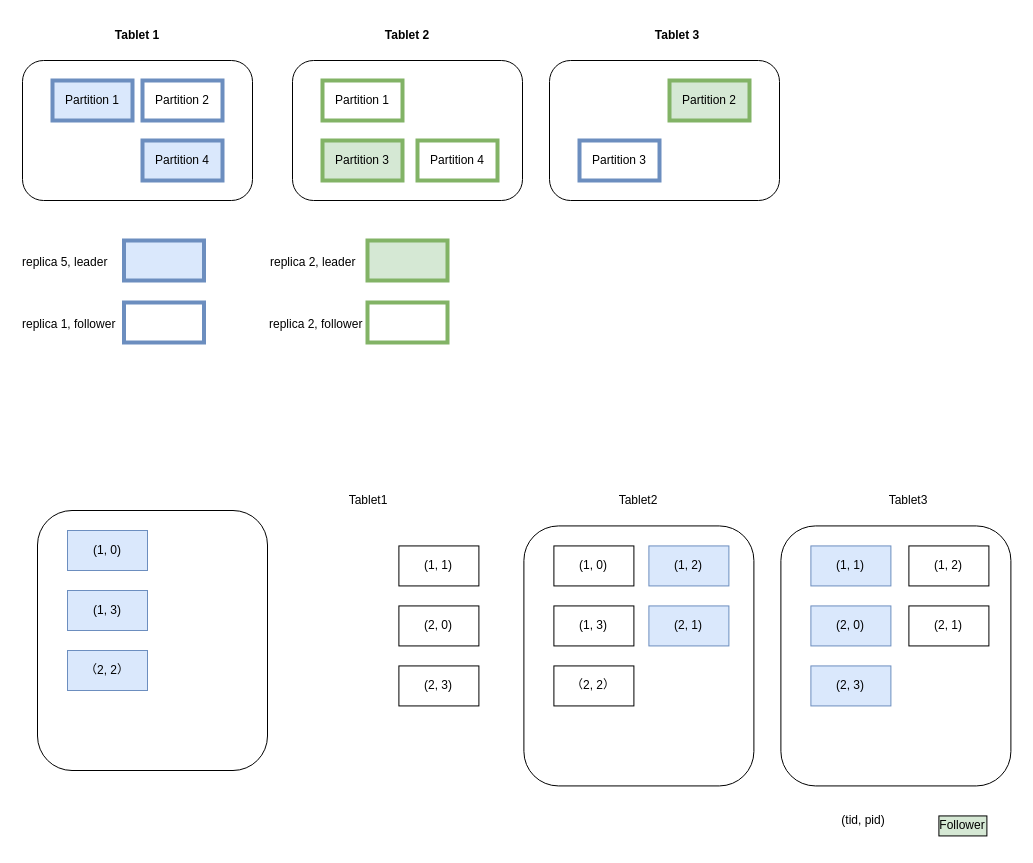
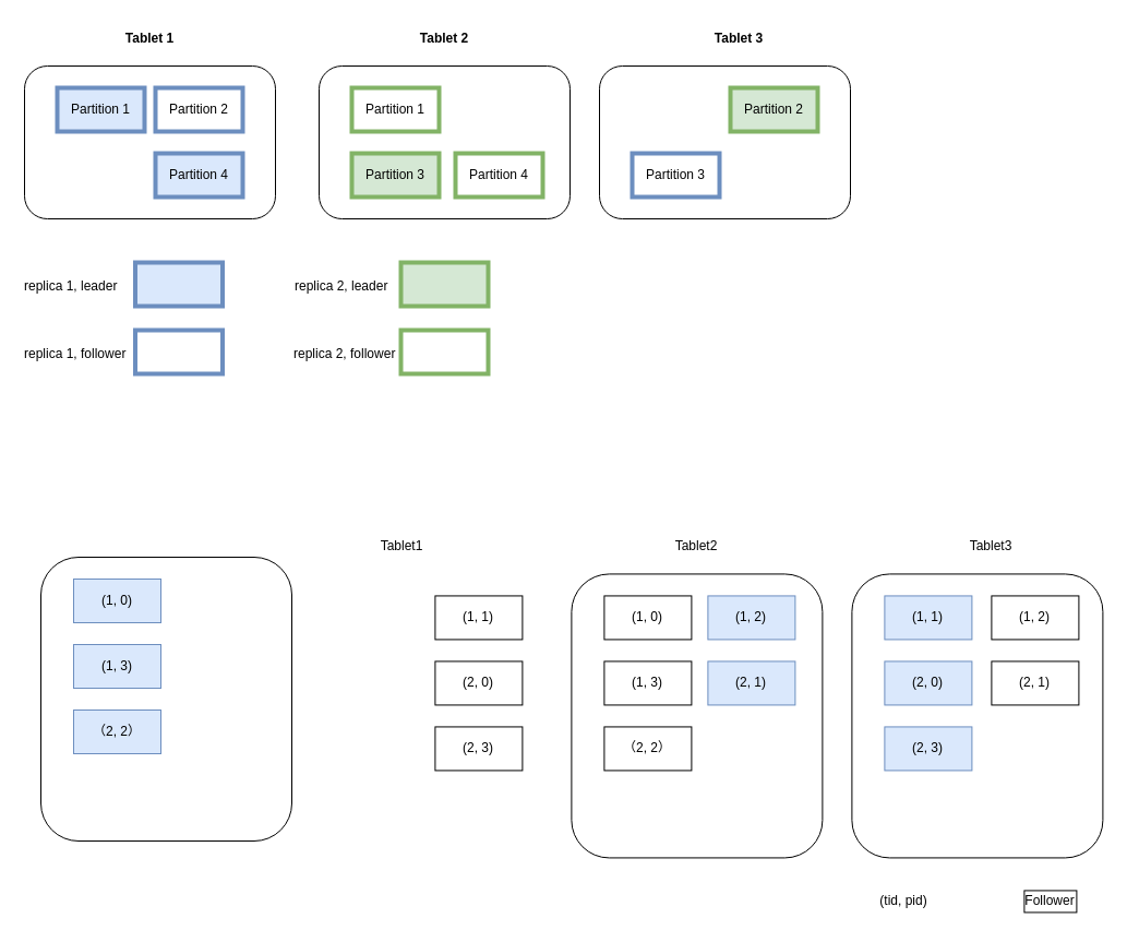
  <mxCell id="0" />
  <mxCell id="1" parent="0" />
  <mxCell id="2" value="" style="rounded=1;whiteSpace=wrap;html=1;" parent="1" vertex="1"><mxGeometry x="22" y="60" width="230" height="140" as="geometry" /></mxCell>
  <mxCell id="3" value="Partition 1" style="rounded=0;whiteSpace=wrap;html=1;fillColor=#dae8fc;strokeColor=#6c8ebf;strokeWidth=4;" parent="1" vertex="1"><mxGeometry x="52" y="80" width="80" height="40" as="geometry" /></mxCell>
  <mxCell id="4" value="Partition 2" style="rounded=0;whiteSpace=wrap;html=1;strokeWidth=4;strokeColor=#6C8EBF;" parent="1" vertex="1"><mxGeometry x="142" y="80" width="80" height="40" as="geometry" /></mxCell>
  <mxCell id="5" value="Partition 4" style="rounded=0;whiteSpace=wrap;html=1;fillColor=#dae8fc;strokeColor=#6c8ebf;strokeWidth=4;" parent="1" vertex="1"><mxGeometry x="142" y="140" width="80" height="40" as="geometry" /></mxCell>
  <mxCell id="6" value="" style="rounded=1;whiteSpace=wrap;html=1;" parent="1" vertex="1"><mxGeometry x="292" y="60" width="230" height="140" as="geometry" /></mxCell>
  <mxCell id="7" value="Partition 1" style="rounded=0;whiteSpace=wrap;html=1;strokeColor=#82b366;strokeWidth=4;fillColor=none;" parent="1" vertex="1"><mxGeometry x="322" y="80" width="80" height="40" as="geometry" /></mxCell>
  <mxCell id="8" value="Partition 3" style="rounded=0;whiteSpace=wrap;html=1;fillColor=#d5e8d4;strokeColor=#82b366;strokeWidth=4;" parent="1" vertex="1"><mxGeometry x="322" y="140" width="80" height="40" as="geometry" /></mxCell>
  <mxCell id="9" value="Partition 4" style="rounded=0;whiteSpace=wrap;html=1;strokeColor=#82b366;strokeWidth=4;fillColor=none;" parent="1" vertex="1"><mxGeometry x="417" y="140" width="80" height="40" as="geometry" /></mxCell>
  <mxCell id="10" value="" style="rounded=1;whiteSpace=wrap;html=1;" parent="1" vertex="1"><mxGeometry x="549" y="60" width="230" height="140" as="geometry" /></mxCell>
  <mxCell id="11" value="Partition 2" style="rounded=0;whiteSpace=wrap;html=1;fillColor=#d5e8d4;strokeColor=#82b366;strokeWidth=4;" parent="1" vertex="1"><mxGeometry x="669" y="80" width="80" height="40" as="geometry" /></mxCell>
  <mxCell id="12" value="Partition 3" style="rounded=0;whiteSpace=wrap;html=1;strokeWidth=4;strokeColor=#6C8EBF;" parent="1" vertex="1"><mxGeometry x="579" y="140" width="80" height="40" as="geometry" /></mxCell>
  <mxCell id="13" value="Tablet 1" style="text;html=1;strokeColor=none;fillColor=none;align=center;verticalAlign=middle;whiteSpace=wrap;rounded=0;fontStyle=1" parent="1" vertex="1"><mxGeometry x="107" y="20" width="60" height="30" as="geometry" /></mxCell>
  <mxCell id="14" value="Tablet 2" style="text;html=1;strokeColor=none;fillColor=none;align=center;verticalAlign=middle;whiteSpace=wrap;rounded=0;fontStyle=1" parent="1" vertex="1"><mxGeometry x="377" y="20" width="60" height="30" as="geometry" /></mxCell>
  <mxCell id="15" value="Tablet 3" style="text;html=1;strokeColor=none;fillColor=none;align=center;verticalAlign=middle;whiteSpace=wrap;rounded=0;fontStyle=1" parent="1" vertex="1"><mxGeometry x="647" y="20" width="60" height="30" as="geometry" /></mxCell>
  <mxCell id="16" value="" style="rounded=1;whiteSpace=wrap;html=1;" parent="1" vertex="1"><mxGeometry x="37" y="510" width="230" height="260" as="geometry" /></mxCell>
  <mxCell id="17" value="(1, 0)" style="rounded=0;whiteSpace=wrap;html=1;fillColor=#dae8fc;strokeColor=#6c8ebf;" parent="1" vertex="1"><mxGeometry x="67" y="530" width="80" height="40" as="geometry" /></mxCell>
  <mxCell id="18" value="(1, 1)" style="rounded=0;whiteSpace=wrap;html=1;" parent="1" vertex="1"><mxGeometry x="398.405" y="545.427" width="80" height="40" as="geometry" /></mxCell>
  <mxCell id="19" value="(1, 3)" style="rounded=0;whiteSpace=wrap;html=1;fillColor=#dae8fc;strokeColor=#6c8ebf;" parent="1" vertex="1"><mxGeometry x="67" y="590" width="80" height="40" as="geometry" /></mxCell>
  <mxCell id="20" value="(2, 0)" style="rounded=0;whiteSpace=wrap;html=1;" parent="1" vertex="1"><mxGeometry x="398.405" y="605.427" width="80" height="40" as="geometry" /></mxCell>
  <mxCell id="21" value="（2, 2）" style="rounded=0;whiteSpace=wrap;html=1;fillColor=#dae8fc;strokeColor=#6c8ebf;" parent="1" vertex="1"><mxGeometry x="67" y="650" width="80" height="40" as="geometry" /></mxCell>
  <mxCell id="22" value="(2, 3)" style="rounded=0;whiteSpace=wrap;html=1;" parent="1" vertex="1"><mxGeometry x="398.405" y="665.427" width="80" height="40" as="geometry" /></mxCell>
  <mxCell id="23" value="" style="rounded=1;whiteSpace=wrap;html=1;" parent="1" vertex="1"><mxGeometry x="523.405" y="525.427" width="230" height="260" as="geometry" /></mxCell>
  <mxCell id="24" value="(1, 0)" style="rounded=0;whiteSpace=wrap;html=1;" parent="1" vertex="1"><mxGeometry x="553.405" y="545.427" width="80" height="40" as="geometry" /></mxCell>
  <mxCell id="25" value="(1, 2)" style="rounded=0;whiteSpace=wrap;html=1;fillColor=#dae8fc;strokeColor=#6c8ebf;" parent="1" vertex="1"><mxGeometry x="648.405" y="545.427" width="80" height="40" as="geometry" /></mxCell>
  <mxCell id="26" value="(1, 3)" style="rounded=0;whiteSpace=wrap;html=1;" parent="1" vertex="1"><mxGeometry x="553.405" y="605.427" width="80" height="40" as="geometry" /></mxCell>
  <mxCell id="27" value="(2, 1)" style="rounded=0;whiteSpace=wrap;html=1;fillColor=#dae8fc;strokeColor=#6c8ebf;" parent="1" vertex="1"><mxGeometry x="648.405" y="605.427" width="80" height="40" as="geometry" /></mxCell>
  <mxCell id="28" value="（2, 2）" style="rounded=0;whiteSpace=wrap;html=1;" parent="1" vertex="1"><mxGeometry x="553.405" y="665.427" width="80" height="40" as="geometry" /></mxCell>
  <mxCell id="29" value="" style="rounded=1;whiteSpace=wrap;html=1;" parent="1" vertex="1"><mxGeometry x="780.405" y="525.427" width="230" height="260" as="geometry" /></mxCell>
  <mxCell id="30" value="(1, 1)" style="rounded=0;whiteSpace=wrap;html=1;fillColor=#dae8fc;strokeColor=#6c8ebf;" parent="1" vertex="1"><mxGeometry x="810.405" y="545.427" width="80" height="40" as="geometry" /></mxCell>
  <mxCell id="31" value="(1, 2)" style="rounded=0;whiteSpace=wrap;html=1;" parent="1" vertex="1"><mxGeometry x="908.405" y="545.427" width="80" height="40" as="geometry" /></mxCell>
  <mxCell id="32" value="(2, 0)" style="rounded=0;whiteSpace=wrap;html=1;fillColor=#dae8fc;strokeColor=#6c8ebf;" parent="1" vertex="1"><mxGeometry x="810.405" y="605.427" width="80" height="40" as="geometry" /></mxCell>
  <mxCell id="33" value="(2, 1)" style="rounded=0;whiteSpace=wrap;html=1;" parent="1" vertex="1"><mxGeometry x="908.405" y="605.427" width="80" height="40" as="geometry" /></mxCell>
  <mxCell id="34" value="Tablet1" style="text;html=1;strokeColor=none;fillColor=none;align=center;verticalAlign=middle;whiteSpace=wrap;rounded=0;" parent="1" vertex="1"><mxGeometry x="338.405" y="485.427" width="60" height="30" as="geometry" /></mxCell>
  <mxCell id="35" value="Tablet2" style="text;html=1;strokeColor=none;fillColor=none;align=center;verticalAlign=middle;whiteSpace=wrap;rounded=0;" parent="1" vertex="1"><mxGeometry x="608.405" y="485.427" width="60" height="30" as="geometry" /></mxCell>
  <mxCell id="36" value="Tablet3" style="text;html=1;strokeColor=none;fillColor=none;align=center;verticalAlign=middle;whiteSpace=wrap;rounded=0;" parent="1" vertex="1"><mxGeometry x="878.405" y="485.427" width="60" height="30" as="geometry" /></mxCell>
- <mxCell id="37" value="(tid, pid)" style="text;html=1;strokeColor=none;fillColor=none;align=center;verticalAlign=middle;whiteSpace=wrap;rounded=0;" parent="1" vertex="1"><mxGeometry x="833.405" y="805.427" width="60" height="30" as="geometry" /></mxCell>
- <mxCell id="38" value="Follower" style="rounded=0;whiteSpace=wrap;html=1;fillColor=#d5e8d4;" parent="1" vertex="1"><mxGeometry x="938.405" y="815.427" width="48" height="20" as="geometry" /></mxCell>
+ <mxCell id="37" value="(tid, pid)" style="text;html=1;strokeColor=none;fillColor=none;align=center;verticalAlign=middle;whiteSpace=wrap;rounded=0;" parent="1" vertex="1"><mxGeometry x="798.405" y="810.427" width="60" height="30" as="geometry" /></mxCell>
+ <mxCell id="38" value="Follower" style="rounded=0;whiteSpace=wrap;html=1;" parent="1" vertex="1"><mxGeometry x="938.405" y="815.427" width="48" height="20" as="geometry" /></mxCell>
  <mxCell id="39" value="(2, 3)" style="rounded=0;whiteSpace=wrap;html=1;fillColor=#dae8fc;strokeColor=#6c8ebf;" parent="1" vertex="1"><mxGeometry x="810.405" y="665.427" width="80" height="40" as="geometry" /></mxCell>
  <mxCell id="40" value="" style="rounded=0;whiteSpace=wrap;html=1;fillColor=none;strokeColor=#6C8EBF;strokeWidth=4;" parent="1" vertex="1"><mxGeometry x="123.5" y="302" width="80" height="40" as="geometry" /></mxCell>
  <mxCell id="41" value="" style="rounded=0;whiteSpace=wrap;html=1;strokeColor=#82b366;strokeWidth=4;fillColor=#d5e8d4;" parent="1" vertex="1"><mxGeometry x="367" y="240" width="80" height="40" as="geometry" /></mxCell>
  <mxCell id="42" value="" style="rounded=0;whiteSpace=wrap;html=1;fillColor=#dae8fc;strokeColor=#6c8ebf;strokeWidth=4;" vertex="1" parent="1"><mxGeometry x="123.5" y="240" width="80" height="40" as="geometry" /></mxCell>
  <mxCell id="43" value="" style="rounded=0;whiteSpace=wrap;html=1;strokeColor=#82b366;strokeWidth=4;fillColor=none;" vertex="1" parent="1"><mxGeometry x="367" y="302" width="80" height="40" as="geometry" /></mxCell>
- <mxCell id="44" value="&lt;span style=&quot;color: rgb(0 , 0 , 0) ; font-family: &amp;#34;helvetica&amp;#34; ; font-size: 12px ; font-style: normal ; font-weight: 400 ; letter-spacing: normal ; text-align: center ; text-indent: 0px ; text-transform: none ; word-spacing: 0px ; background-color: rgb(255 , 255 , 255) ; display: inline ; float: none&quot;&gt;replica 5,&amp;nbsp;&lt;/span&gt;&lt;span style=&quot;color: rgb(0 , 0 , 0) ; font-family: &amp;#34;helvetica&amp;#34; ; font-size: 12px ; font-style: normal ; font-weight: 400 ; letter-spacing: normal ; text-align: center ; text-indent: 0px ; text-transform: none ; word-spacing: 0px ; background-color: rgb(255 , 255 , 255) ; display: inline ; float: none&quot;&gt;leader&lt;/span&gt;" style="text;whiteSpace=wrap;html=1;" vertex="1" parent="1"><mxGeometry x="20" y="248" width="105" height="40" as="geometry" /></mxCell>
+ <mxCell id="44" value="&lt;span style=&quot;color: rgb(0 , 0 , 0) ; font-family: &amp;#34;helvetica&amp;#34; ; font-size: 12px ; font-style: normal ; font-weight: 400 ; letter-spacing: normal ; text-align: center ; text-indent: 0px ; text-transform: none ; word-spacing: 0px ; background-color: rgb(255 , 255 , 255) ; display: inline ; float: none&quot;&gt;replica 1,&amp;nbsp;&lt;/span&gt;&lt;span style=&quot;color: rgb(0 , 0 , 0) ; font-family: &amp;#34;helvetica&amp;#34; ; font-size: 12px ; font-style: normal ; font-weight: 400 ; letter-spacing: normal ; text-align: center ; text-indent: 0px ; text-transform: none ; word-spacing: 0px ; background-color: rgb(255 , 255 , 255) ; display: inline ; float: none&quot;&gt;leader&lt;/span&gt;" style="text;whiteSpace=wrap;html=1;" vertex="1" parent="1"><mxGeometry x="20" y="248" width="105" height="40" as="geometry" /></mxCell>
  <mxCell id="45" value="&lt;span style=&quot;color: rgb(0 , 0 , 0) ; font-family: &amp;#34;helvetica&amp;#34; ; font-size: 12px ; font-style: normal ; font-weight: 400 ; letter-spacing: normal ; text-align: center ; text-indent: 0px ; text-transform: none ; word-spacing: 0px ; background-color: rgb(255 , 255 , 255) ; display: inline ; float: none&quot;&gt;replica 1, follower&lt;/span&gt;" style="text;whiteSpace=wrap;html=1;" vertex="1" parent="1"><mxGeometry x="20" y="310" width="105" height="40" as="geometry" /></mxCell>
  <mxCell id="46" value="&lt;span style=&quot;color: rgb(0 , 0 , 0) ; font-family: &amp;#34;helvetica&amp;#34; ; font-size: 12px ; font-style: normal ; font-weight: 400 ; letter-spacing: normal ; text-align: center ; text-indent: 0px ; text-transform: none ; word-spacing: 0px ; background-color: rgb(255 , 255 , 255) ; display: inline ; float: none&quot;&gt;replica 2,&amp;nbsp;&lt;/span&gt;&lt;span style=&quot;color: rgb(0 , 0 , 0) ; font-family: &amp;#34;helvetica&amp;#34; ; font-size: 12px ; font-style: normal ; font-weight: 400 ; letter-spacing: normal ; text-align: center ; text-indent: 0px ; text-transform: none ; word-spacing: 0px ; background-color: rgb(255 , 255 , 255) ; display: inline ; float: none&quot;&gt;leader&lt;/span&gt;" style="text;whiteSpace=wrap;html=1;" vertex="1" parent="1"><mxGeometry x="268" y="248" width="105" height="40" as="geometry" /></mxCell>
  <mxCell id="47" value="&lt;span style=&quot;color: rgb(0 , 0 , 0) ; font-family: &amp;#34;helvetica&amp;#34; ; font-size: 12px ; font-style: normal ; font-weight: 400 ; letter-spacing: normal ; text-align: center ; text-indent: 0px ; text-transform: none ; word-spacing: 0px ; background-color: rgb(255 , 255 , 255) ; display: inline ; float: none&quot;&gt;replica 2, follower&lt;/span&gt;" style="text;whiteSpace=wrap;html=1;" vertex="1" parent="1"><mxGeometry x="267" y="310" width="105" height="40" as="geometry" /></mxCell>
